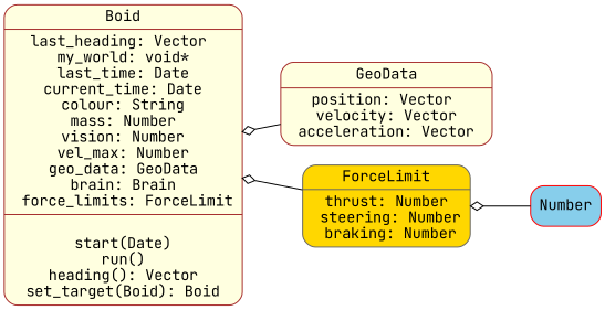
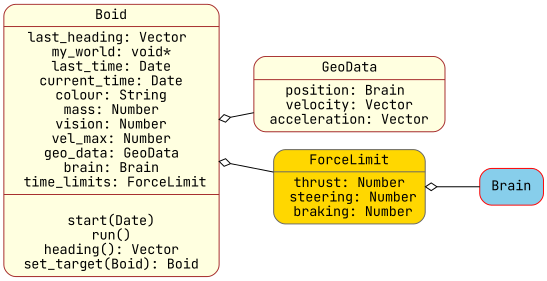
  digraph {
    fontname="JetBrains Mono"
    rankdir=RL
    node [color=brown fillcolor=lightyellow fontname="JetBrains Mono" shape=Mrecord style=filled]
    edge [arrowhead=odiamond fontname="JetBrains Mono"]
-   n1 [label="Boid | last_heading: Vector \n   	                     my_world: void* \n  	                     last_time: Date \n  	                     current_time: Date \n 	                     colour: String \n 	                     mass: Number \n 	                     vision: Number \n 	                     vel_max: Number \n 	                     geo_data: GeoData \n 	                     brain: Brain \n 	                     force_limits: ForceLimit |\n	                     start(Date) \n 	                     run() \n 	                     heading(): Vector \n 	                     set_target(Boid): Boid \n 	                     "]
-   n2 [label="GeoData | position: Vector \n 	                           velocity: Vector \n 	                           acceleration: Vector \n "]
+   n1 [label="Boid | last_heading: Vector \n   	                     my_world: void* \n  	                     last_time: Date \n  	                     current_time: Date \n 	                     colour: String \n 	                     mass: Number \n 	                     vision: Number \n 	                     vel_max: Number \n 	                     geo_data: GeoData \n 	                     brain: Brain \n 	                     time_limits: ForceLimit |\n	                     start(Date) \n 	                     run() \n 	                     heading(): Vector \n 	                     set_target(Boid): Boid \n 	                     "]
+   n2 [label="GeoData | position: Brain \n 	                           velocity: Vector \n 	                           acceleration: Vector \n "]
    n3 [color=gray40 fillcolor=gold label="ForceLimit | thrust: Number\n                                      steering: Number\n                                      braking: Number\n "]
-   Brain [color=red fillcolor=skyblue label=Number]
+   Brain [color=red fillcolor=skyblue]
    n2 -> n1
    n3 -> n1
    Brain -> n3
  }
